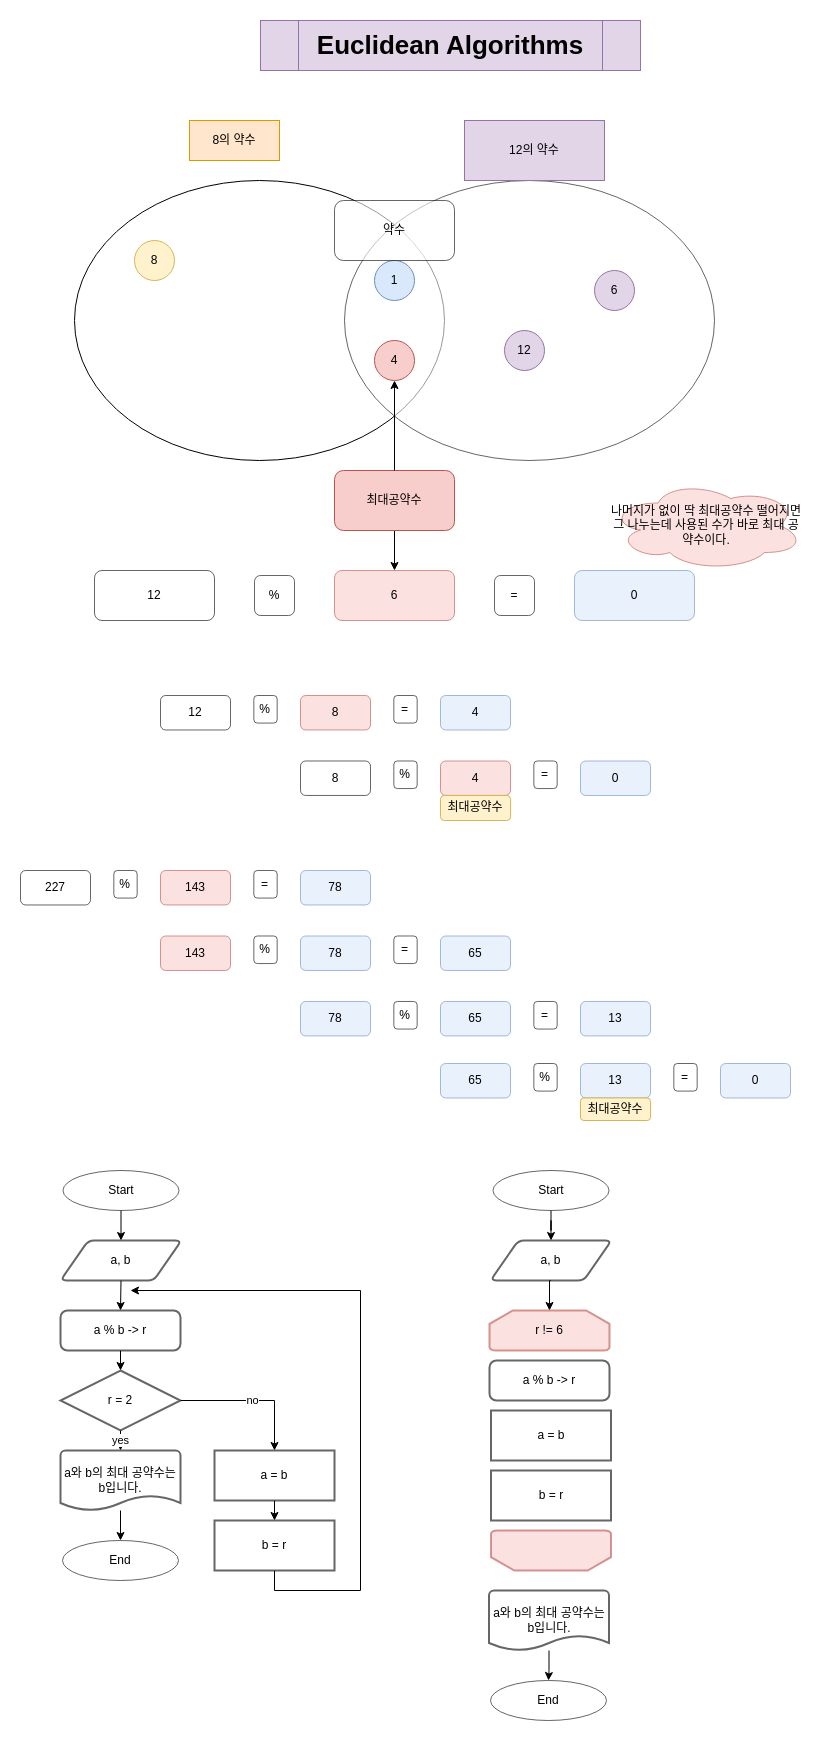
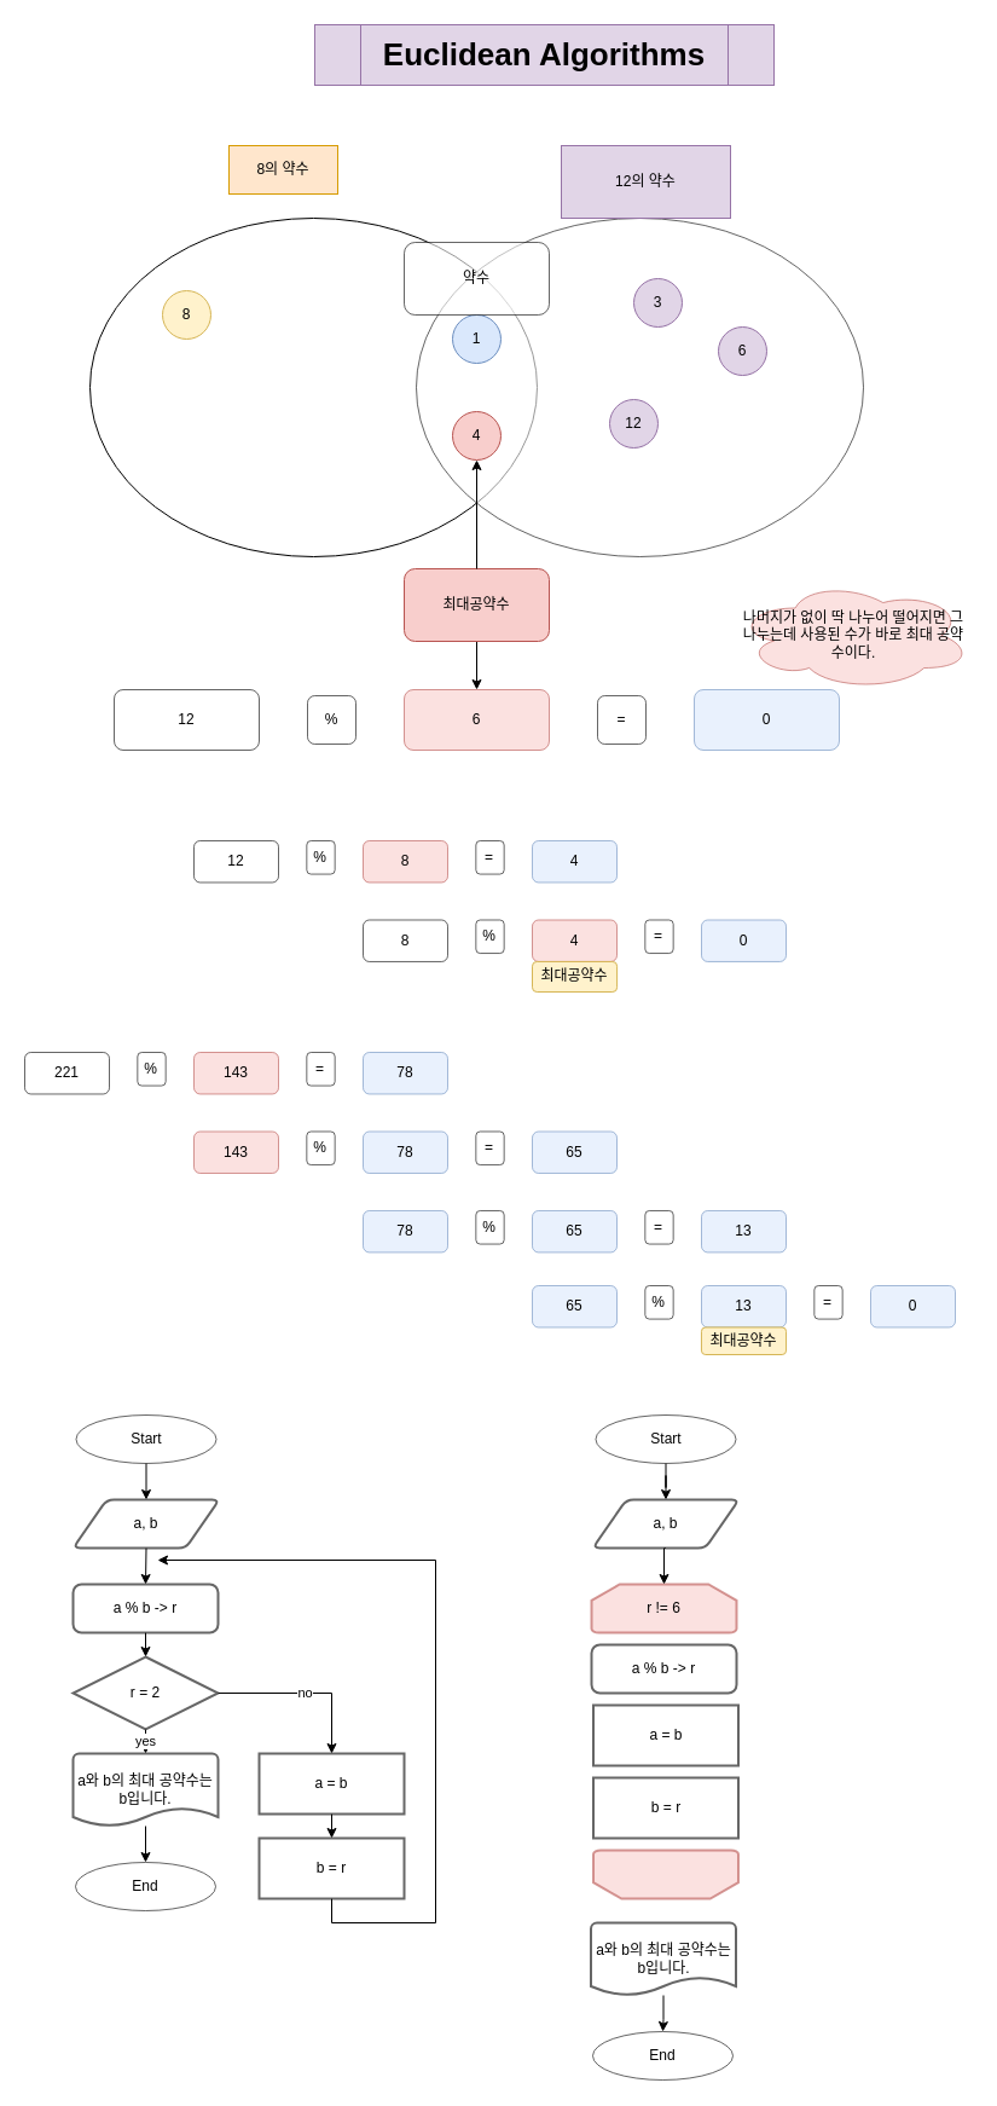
  <mxCell id="0" />
  <mxCell id="1" parent="0" />
  <mxCell id="2" value="Euclidean Algorithms" style="shape=process;whiteSpace=wrap;html=1;backgroundOutline=1;fontStyle=1;fontSize=26;fillColor=#e1d5e7;strokeColor=#9673a6;" parent="1" vertex="1"><mxGeometry x="260" y="20" width="380" height="50" as="geometry" /></mxCell>
  <mxCell id="3" value="12" style="rounded=1;whiteSpace=wrap;html=1;opacity=60;" parent="1" vertex="1"><mxGeometry x="94" y="570" width="120" height="50" as="geometry" /></mxCell>
  <mxCell id="4" value="6" style="rounded=1;whiteSpace=wrap;html=1;opacity=60;fillColor=#f8cecc;strokeColor=#b85450;" parent="1" vertex="1"><mxGeometry x="334" y="570" width="120" height="50" as="geometry" /></mxCell>
  <mxCell id="5" value="0" style="rounded=1;whiteSpace=wrap;html=1;opacity=60;fillColor=#dae8fc;strokeColor=#6c8ebf;" parent="1" vertex="1"><mxGeometry x="574" y="570" width="120" height="50" as="geometry" /></mxCell>
  <mxCell id="6" value="%" style="rounded=1;whiteSpace=wrap;html=1;opacity=60;" parent="1" vertex="1"><mxGeometry x="254" y="575" width="40" height="40" as="geometry" /></mxCell>
  <mxCell id="7" value="=" style="rounded=1;whiteSpace=wrap;html=1;opacity=60;" parent="1" vertex="1"><mxGeometry x="494" y="575" width="40" height="40" as="geometry" /></mxCell>
  <mxCell id="8" value="" style="edgeStyle=orthogonalEdgeStyle;rounded=0;orthogonalLoop=1;jettySize=auto;html=1;" parent="1" source="19" target="4" edge="1"><mxGeometry relative="1" as="geometry" /></mxCell>
  <mxCell id="9" value="" style="ellipse;whiteSpace=wrap;html=1;" parent="1" vertex="1"><mxGeometry x="74" y="180" width="370" height="280" as="geometry" /></mxCell>
  <mxCell id="10" value="" style="ellipse;whiteSpace=wrap;html=1;opacity=60;" parent="1" vertex="1"><mxGeometry x="344" y="180" width="370" height="280" as="geometry" /></mxCell>
  <mxCell id="11" value="8의 약수" style="rounded=0;whiteSpace=wrap;html=1;fillColor=#ffe6cc;strokeColor=#d79b00;" parent="1" vertex="1"><mxGeometry x="189" y="120" width="90" height="40" as="geometry" /></mxCell>
  <mxCell id="12" value="12의 약수" style="rounded=0;whiteSpace=wrap;html=1;fillColor=#e1d5e7;strokeColor=#9673a6;" parent="1" vertex="1"><mxGeometry x="464" y="120" width="140" height="60" as="geometry" /></mxCell>
  <mxCell id="13" value="8" style="ellipse;whiteSpace=wrap;html=1;aspect=fixed;fillColor=#fff2cc;strokeColor=#d6b656;" parent="1" vertex="1"><mxGeometry x="134" y="240" width="40" height="40" as="geometry" /></mxCell>
  <mxCell id="14" value="6" style="ellipse;whiteSpace=wrap;html=1;aspect=fixed;fillColor=#e1d5e7;strokeColor=#9673a6;" parent="1" vertex="1"><mxGeometry x="594" y="270" width="40" height="40" as="geometry" /></mxCell>
  <mxCell id="15" value="1" style="ellipse;whiteSpace=wrap;html=1;aspect=fixed;fillColor=#dae8fc;strokeColor=#6c8ebf;" parent="1" vertex="1"><mxGeometry x="374" y="260" width="40" height="40" as="geometry" /></mxCell>
  <mxCell id="16" value="4" style="ellipse;whiteSpace=wrap;html=1;aspect=fixed;fillColor=#f8cecc;strokeColor=#b85450;" parent="1" vertex="1"><mxGeometry x="374" y="340" width="40" height="40" as="geometry" /></mxCell>
+ <mxCell id="17" value="3" style="ellipse;whiteSpace=wrap;html=1;aspect=fixed;fillColor=#e1d5e7;strokeColor=#9673a6;" parent="1" vertex="1"><mxGeometry x="524" y="230" width="40" height="40" as="geometry" /></mxCell>
  <mxCell id="18" value="12" style="ellipse;whiteSpace=wrap;html=1;aspect=fixed;fillColor=#e1d5e7;strokeColor=#9673a6;" parent="1" vertex="1"><mxGeometry x="504" y="330" width="40" height="40" as="geometry" /></mxCell>
  <mxCell id="19" value="최대공약수" style="rounded=1;whiteSpace=wrap;html=1;fillColor=#f8cecc;strokeColor=#b85450;" parent="1" vertex="1"><mxGeometry x="334" y="470" width="120" height="60" as="geometry" /></mxCell>
  <mxCell id="20" value="" style="endArrow=classic;html=1;exitX=0.5;exitY=0;exitDx=0;exitDy=0;entryX=0.5;entryY=1;entryDx=0;entryDy=0;" parent="1" source="19" target="16" edge="1"><mxGeometry x="94" y="130" width="50" height="50" as="geometry"><mxPoint x="444" y="360" as="sourcePoint" /><mxPoint x="494" y="310" as="targetPoint" /></mxGeometry></mxCell>
  <mxCell id="21" value="약수" style="rounded=1;whiteSpace=wrap;html=1;opacity=60;" parent="1" vertex="1"><mxGeometry x="334" y="200" width="120" height="60" as="geometry" /></mxCell>
- <mxCell id="22" value="나머지가 없이 딱 최대공약수 떨어지면 그 나누는데 사용된 수가 바로 최대 공약수이다." style="ellipse;shape=cloud;whiteSpace=wrap;html=1;opacity=60;fillColor=#f8cecc;strokeColor=#b85450;" parent="1" vertex="1"><mxGeometry x="609" y="480" width="194" height="90" as="geometry" /></mxCell>
+ <mxCell id="22" value="나머지가 없이 딱 나누어 떨어지면 그 나누는데 사용된 수가 바로 최대 공약수이다." style="ellipse;shape=cloud;whiteSpace=wrap;html=1;opacity=60;fillColor=#f8cecc;strokeColor=#b85450;" parent="1" vertex="1"><mxGeometry x="609" y="480" width="194" height="90" as="geometry" /></mxCell>
  <mxCell id="23" value="12" style="rounded=1;whiteSpace=wrap;html=1;opacity=60;" parent="1" vertex="1"><mxGeometry x="160" y="695" width="70" height="34.466" as="geometry" /></mxCell>
  <mxCell id="24" value="8" style="rounded=1;whiteSpace=wrap;html=1;opacity=60;fillColor=#f8cecc;strokeColor=#b85450;" parent="1" vertex="1"><mxGeometry x="300" y="695" width="70" height="34.466" as="geometry" /></mxCell>
  <mxCell id="25" value="4" style="rounded=1;whiteSpace=wrap;html=1;opacity=60;fillColor=#dae8fc;strokeColor=#6c8ebf;" parent="1" vertex="1"><mxGeometry x="440" y="695" width="70" height="34.466" as="geometry" /></mxCell>
  <mxCell id="26" value="%" style="rounded=1;whiteSpace=wrap;html=1;opacity=60;" parent="1" vertex="1"><mxGeometry x="253.333" y="695" width="23.333" height="27.573" as="geometry" /></mxCell>
  <mxCell id="27" value="=" style="rounded=1;whiteSpace=wrap;html=1;opacity=60;" parent="1" vertex="1"><mxGeometry x="393.333" y="695" width="23.333" height="27.573" as="geometry" /></mxCell>
  <mxCell id="28" value="8" style="rounded=1;whiteSpace=wrap;html=1;opacity=60;" parent="1" vertex="1"><mxGeometry x="300" y="760.485" width="70" height="34.466" as="geometry" /></mxCell>
  <mxCell id="29" value="4" style="rounded=1;whiteSpace=wrap;html=1;opacity=60;fillColor=#f8cecc;strokeColor=#b85450;" parent="1" vertex="1"><mxGeometry x="440" y="760.485" width="70" height="34.466" as="geometry" /></mxCell>
  <mxCell id="30" value="%" style="rounded=1;whiteSpace=wrap;html=1;opacity=60;" parent="1" vertex="1"><mxGeometry x="393.333" y="760.485" width="23.333" height="27.573" as="geometry" /></mxCell>
  <mxCell id="31" value="0" style="rounded=1;whiteSpace=wrap;html=1;opacity=60;fillColor=#dae8fc;strokeColor=#6c8ebf;" parent="1" vertex="1"><mxGeometry x="580" y="760.485" width="70" height="34.466" as="geometry" /></mxCell>
  <mxCell id="32" value="=" style="rounded=1;whiteSpace=wrap;html=1;opacity=60;" parent="1" vertex="1"><mxGeometry x="533.333" y="760.485" width="23.333" height="27.573" as="geometry" /></mxCell>
- <mxCell id="33" value="227" style="rounded=1;whiteSpace=wrap;html=1;opacity=60;" parent="1" vertex="1"><mxGeometry x="20" y="870.004" width="70" height="34.466" as="geometry" /></mxCell>
+ <mxCell id="33" value="221" style="rounded=1;whiteSpace=wrap;html=1;opacity=60;" parent="1" vertex="1"><mxGeometry x="20" y="870.004" width="70" height="34.466" as="geometry" /></mxCell>
  <mxCell id="34" value="143" style="rounded=1;whiteSpace=wrap;html=1;opacity=60;fillColor=#f8cecc;strokeColor=#b85450;" parent="1" vertex="1"><mxGeometry x="160" y="870.004" width="70" height="34.466" as="geometry" /></mxCell>
  <mxCell id="35" value="78" style="rounded=1;whiteSpace=wrap;html=1;opacity=60;fillColor=#dae8fc;strokeColor=#6c8ebf;" parent="1" vertex="1"><mxGeometry x="300" y="870.004" width="70" height="34.466" as="geometry" /></mxCell>
  <mxCell id="36" value="%" style="rounded=1;whiteSpace=wrap;html=1;opacity=60;" parent="1" vertex="1"><mxGeometry x="113.333" y="870.004" width="23.333" height="27.573" as="geometry" /></mxCell>
  <mxCell id="37" value="=" style="rounded=1;whiteSpace=wrap;html=1;opacity=60;" parent="1" vertex="1"><mxGeometry x="253.333" y="870.004" width="23.333" height="27.573" as="geometry" /></mxCell>
  <mxCell id="38" value="143" style="rounded=1;whiteSpace=wrap;html=1;opacity=60;fillColor=#f8cecc;strokeColor=#b85450;" parent="1" vertex="1"><mxGeometry x="160" y="935.49" width="70" height="34.466" as="geometry" /></mxCell>
  <mxCell id="39" value="78" style="rounded=1;whiteSpace=wrap;html=1;opacity=60;fillColor=#dae8fc;strokeColor=#6c8ebf;" parent="1" vertex="1"><mxGeometry x="300" y="935.49" width="70" height="34.466" as="geometry" /></mxCell>
  <mxCell id="40" value="%" style="rounded=1;whiteSpace=wrap;html=1;opacity=60;" parent="1" vertex="1"><mxGeometry x="253.333" y="935.49" width="23.333" height="27.573" as="geometry" /></mxCell>
  <mxCell id="41" value="65" style="rounded=1;whiteSpace=wrap;html=1;opacity=60;fillColor=#dae8fc;strokeColor=#6c8ebf;" parent="1" vertex="1"><mxGeometry x="440" y="935.49" width="70" height="34.466" as="geometry" /></mxCell>
  <mxCell id="42" value="=" style="rounded=1;whiteSpace=wrap;html=1;opacity=60;" parent="1" vertex="1"><mxGeometry x="393.333" y="935.49" width="23.333" height="27.573" as="geometry" /></mxCell>
  <mxCell id="43" value="78" style="rounded=1;whiteSpace=wrap;html=1;opacity=60;fillColor=#dae8fc;strokeColor=#6c8ebf;" parent="1" vertex="1"><mxGeometry x="300" y="1000.975" width="70" height="34.466" as="geometry" /></mxCell>
  <mxCell id="44" value="%" style="rounded=1;whiteSpace=wrap;html=1;opacity=60;" parent="1" vertex="1"><mxGeometry x="393.333" y="1000.975" width="23.333" height="27.573" as="geometry" /></mxCell>
  <mxCell id="45" value="65" style="rounded=1;whiteSpace=wrap;html=1;opacity=60;fillColor=#dae8fc;strokeColor=#6c8ebf;" parent="1" vertex="1"><mxGeometry x="440" y="1000.975" width="70" height="34.466" as="geometry" /></mxCell>
  <mxCell id="46" value="=" style="rounded=1;whiteSpace=wrap;html=1;opacity=60;" parent="1" vertex="1"><mxGeometry x="533.333" y="1000.975" width="23.333" height="27.573" as="geometry" /></mxCell>
  <mxCell id="47" value="13" style="rounded=1;whiteSpace=wrap;html=1;opacity=60;fillColor=#dae8fc;strokeColor=#6c8ebf;" parent="1" vertex="1"><mxGeometry x="580" y="1000.975" width="70" height="34.466" as="geometry" /></mxCell>
  <mxCell id="48" value="%" style="rounded=1;whiteSpace=wrap;html=1;opacity=60;" parent="1" vertex="1"><mxGeometry x="533.333" y="1063.014" width="23.333" height="27.573" as="geometry" /></mxCell>
  <mxCell id="49" value="65" style="rounded=1;whiteSpace=wrap;html=1;opacity=60;fillColor=#dae8fc;strokeColor=#6c8ebf;" parent="1" vertex="1"><mxGeometry x="440" y="1063.014" width="70" height="34.466" as="geometry" /></mxCell>
  <mxCell id="50" value="13" style="rounded=1;whiteSpace=wrap;html=1;opacity=60;fillColor=#dae8fc;strokeColor=#6c8ebf;" parent="1" vertex="1"><mxGeometry x="580" y="1063.014" width="70" height="34.466" as="geometry" /></mxCell>
  <mxCell id="51" value="=" style="rounded=1;whiteSpace=wrap;html=1;opacity=60;" parent="1" vertex="1"><mxGeometry x="673.333" y="1063.014" width="23.333" height="27.573" as="geometry" /></mxCell>
  <mxCell id="52" value="0" style="rounded=1;whiteSpace=wrap;html=1;opacity=60;fillColor=#dae8fc;strokeColor=#6c8ebf;" parent="1" vertex="1"><mxGeometry x="720" y="1063.014" width="70" height="34.466" as="geometry" /></mxCell>
  <mxCell id="53" value="최대공약수" style="rounded=1;whiteSpace=wrap;html=1;fillColor=#fff2cc;strokeColor=#d6b656;" parent="1" vertex="1"><mxGeometry x="440" y="794.95" width="70.1" height="25.05" as="geometry" /></mxCell>
  <mxCell id="54" value="최대공약수" style="rounded=1;whiteSpace=wrap;html=1;fillColor=#fff2cc;strokeColor=#d6b656;" parent="1" vertex="1"><mxGeometry x="579.95" y="1097.48" width="70.1" height="22.52" as="geometry" /></mxCell>
  <mxCell id="55" style="edgeStyle=orthogonalEdgeStyle;rounded=0;orthogonalLoop=1;jettySize=auto;html=1;exitX=0.5;exitY=1;exitDx=0;exitDy=0;entryX=0.5;entryY=0;entryDx=0;entryDy=0;" parent="1" source="56" target="58" edge="1"><mxGeometry relative="1" as="geometry" /></mxCell>
  <mxCell id="56" value="Start" style="ellipse;whiteSpace=wrap;html=1;opacity=60;" parent="1" vertex="1"><mxGeometry x="62.5" y="1170" width="116" height="40" as="geometry" /></mxCell>
  <mxCell id="57" style="edgeStyle=orthogonalEdgeStyle;rounded=0;orthogonalLoop=1;jettySize=auto;html=1;exitX=0.5;exitY=1;exitDx=0;exitDy=0;entryX=0.5;entryY=0;entryDx=0;entryDy=0;" parent="1" source="58" target="60" edge="1"><mxGeometry relative="1" as="geometry" /></mxCell>
  <mxCell id="58" value="a, b" style="shape=parallelogram;html=1;strokeWidth=2;perimeter=parallelogramPerimeter;whiteSpace=wrap;rounded=1;arcSize=12;size=0.23;opacity=60;" parent="1" vertex="1"><mxGeometry x="60" y="1240" width="121" height="40" as="geometry" /></mxCell>
  <mxCell id="59" style="edgeStyle=orthogonalEdgeStyle;rounded=0;orthogonalLoop=1;jettySize=auto;html=1;exitX=0.5;exitY=1;exitDx=0;exitDy=0;entryX=0.5;entryY=0;entryDx=0;entryDy=0;entryPerimeter=0;" parent="1" source="60" target="63" edge="1"><mxGeometry relative="1" as="geometry" /></mxCell>
  <mxCell id="60" value="a % b -&amp;gt; r" style="rounded=1;whiteSpace=wrap;html=1;absoluteArcSize=1;arcSize=14;strokeWidth=2;opacity=60;" parent="1" vertex="1"><mxGeometry x="60" y="1310" width="120" height="40" as="geometry" /></mxCell>
  <mxCell id="61" value="yes" style="edgeStyle=orthogonalEdgeStyle;rounded=0;orthogonalLoop=1;jettySize=auto;html=1;exitX=0.5;exitY=1;exitDx=0;exitDy=0;exitPerimeter=0;entryX=0.5;entryY=0;entryDx=0;entryDy=0;entryPerimeter=0;" parent="1" source="63" target="65" edge="1"><mxGeometry relative="1" as="geometry" /></mxCell>
  <mxCell id="62" value="no" style="edgeStyle=orthogonalEdgeStyle;rounded=0;orthogonalLoop=1;jettySize=auto;html=1;" parent="1" source="63" target="68" edge="1"><mxGeometry relative="1" as="geometry" /></mxCell>
  <mxCell id="63" value="r = 2" style="strokeWidth=2;html=1;shape=mxgraph.flowchart.decision;whiteSpace=wrap;opacity=60;" parent="1" vertex="1"><mxGeometry x="60" y="1370" width="120" height="60" as="geometry" /></mxCell>
  <mxCell id="64" value="" style="edgeStyle=orthogonalEdgeStyle;rounded=0;orthogonalLoop=1;jettySize=auto;html=1;" parent="1" source="65" target="66" edge="1"><mxGeometry relative="1" as="geometry" /></mxCell>
  <mxCell id="65" value="a와 b의 최대 공약수는 b입니다." style="strokeWidth=2;html=1;shape=mxgraph.flowchart.document2;whiteSpace=wrap;size=0.25;opacity=60;" parent="1" vertex="1"><mxGeometry x="60" y="1450" width="120" height="60" as="geometry" /></mxCell>
  <mxCell id="66" value="End" style="ellipse;whiteSpace=wrap;html=1;opacity=60;" parent="1" vertex="1"><mxGeometry x="62" y="1540" width="116" height="40" as="geometry" /></mxCell>
  <mxCell id="67" style="edgeStyle=orthogonalEdgeStyle;rounded=0;orthogonalLoop=1;jettySize=auto;html=1;exitX=0.5;exitY=1;exitDx=0;exitDy=0;entryX=0.5;entryY=0;entryDx=0;entryDy=0;" parent="1" source="68" target="70" edge="1"><mxGeometry relative="1" as="geometry" /></mxCell>
  <mxCell id="68" value="a = b" style="whiteSpace=wrap;html=1;strokeWidth=2;opacity=60;" parent="1" vertex="1"><mxGeometry x="214" y="1450" width="120" height="50" as="geometry" /></mxCell>
  <mxCell id="69" style="edgeStyle=orthogonalEdgeStyle;rounded=0;orthogonalLoop=1;jettySize=auto;html=1;" parent="1" source="70" edge="1"><mxGeometry relative="1" as="geometry"><mxPoint x="130" y="1290" as="targetPoint" /><Array as="points"><mxPoint x="274" y="1590" /><mxPoint x="360" y="1590" /><mxPoint x="360" y="1290" /></Array></mxGeometry></mxCell>
  <mxCell id="70" value="b = r" style="whiteSpace=wrap;html=1;strokeWidth=2;opacity=60;" parent="1" vertex="1"><mxGeometry x="214" y="1520" width="120" height="50" as="geometry" /></mxCell>
  <mxCell id="71" value="r != 6" style="strokeWidth=2;html=1;shape=mxgraph.flowchart.loop_limit;whiteSpace=wrap;opacity=60;fillColor=#f8cecc;strokeColor=#b85450;" parent="1" vertex="1"><mxGeometry x="489" y="1310" width="120" height="40" as="geometry" /></mxCell>
  <mxCell id="72" value="a % b -&amp;gt; r" style="rounded=1;whiteSpace=wrap;html=1;absoluteArcSize=1;arcSize=14;strokeWidth=2;opacity=60;" parent="1" vertex="1"><mxGeometry x="489" y="1360" width="120" height="40" as="geometry" /></mxCell>
  <mxCell id="73" value="" style="strokeWidth=2;html=1;shape=mxgraph.flowchart.loop_limit;whiteSpace=wrap;opacity=60;rotation=-180;fillColor=#f8cecc;strokeColor=#b85450;" parent="1" vertex="1"><mxGeometry x="490.5" y="1530" width="120" height="40" as="geometry" /></mxCell>
  <mxCell id="74" value="a = b" style="whiteSpace=wrap;html=1;strokeWidth=2;opacity=60;" parent="1" vertex="1"><mxGeometry x="490.5" y="1410" width="120" height="50" as="geometry" /></mxCell>
  <mxCell id="75" value="b = r" style="whiteSpace=wrap;html=1;strokeWidth=2;opacity=60;" parent="1" vertex="1"><mxGeometry x="490.5" y="1470" width="120" height="50" as="geometry" /></mxCell>
  <mxCell id="76" style="edgeStyle=orthogonalEdgeStyle;rounded=0;orthogonalLoop=1;jettySize=auto;html=1;exitX=0.5;exitY=1;exitDx=0;exitDy=0;" parent="1" source="77" target="79" edge="1"><mxGeometry relative="1" as="geometry" /></mxCell>
  <mxCell id="77" value="Start" style="ellipse;whiteSpace=wrap;html=1;opacity=60;" parent="1" vertex="1"><mxGeometry x="492.5" y="1170" width="116" height="40" as="geometry" /></mxCell>
  <mxCell id="78" style="edgeStyle=orthogonalEdgeStyle;rounded=0;orthogonalLoop=1;jettySize=auto;html=1;exitX=0.5;exitY=1;exitDx=0;exitDy=0;entryX=0.5;entryY=0;entryDx=0;entryDy=0;entryPerimeter=0;" parent="1" source="79" target="71" edge="1"><mxGeometry relative="1" as="geometry" /></mxCell>
  <mxCell id="79" value="a, b" style="shape=parallelogram;html=1;strokeWidth=2;perimeter=parallelogramPerimeter;whiteSpace=wrap;rounded=1;arcSize=12;size=0.23;opacity=60;" parent="1" vertex="1"><mxGeometry x="490" y="1240" width="121" height="40" as="geometry" /></mxCell>
  <mxCell id="80" value="" style="edgeStyle=orthogonalEdgeStyle;rounded=0;orthogonalLoop=1;jettySize=auto;html=1;" parent="1" source="81" target="82" edge="1"><mxGeometry relative="1" as="geometry" /></mxCell>
  <mxCell id="81" value="a와 b의 최대 공약수는 b입니다." style="strokeWidth=2;html=1;shape=mxgraph.flowchart.document2;whiteSpace=wrap;size=0.25;opacity=60;" parent="1" vertex="1"><mxGeometry x="488.5" y="1590" width="120" height="60" as="geometry" /></mxCell>
  <mxCell id="82" value="End" style="ellipse;whiteSpace=wrap;html=1;opacity=60;" parent="1" vertex="1"><mxGeometry x="490" y="1680" width="116" height="40" as="geometry" /></mxCell>
